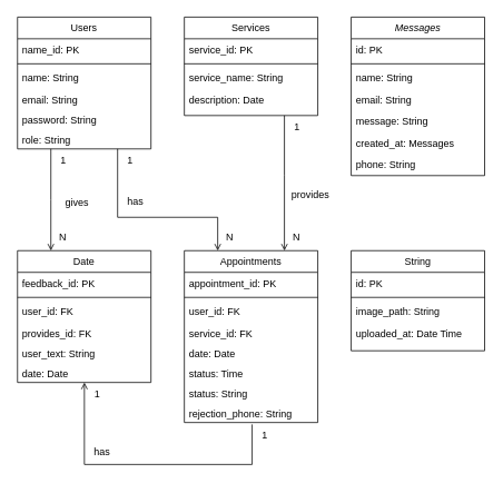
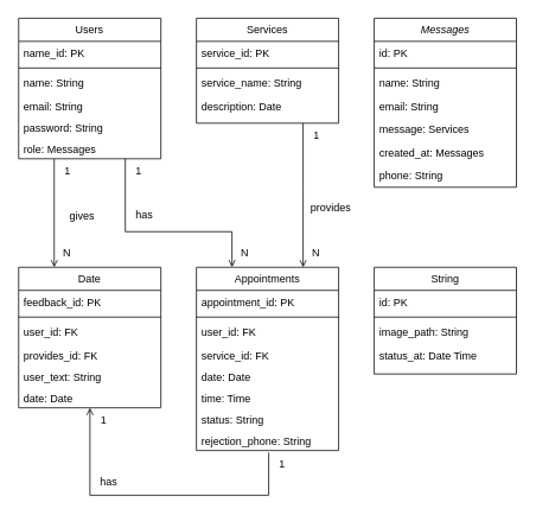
  <mxCell id="0" />
  <mxCell id="1" parent="0" />
  <mxCell id="2" value="Services" style="swimlane;fontStyle=0;align=center;verticalAlign=top;childLayout=stackLayout;horizontal=1;startSize=26;horizontalStack=0;resizeParent=1;resizeLast=0;collapsible=1;marginBottom=0;rounded=0;shadow=0;strokeWidth=1;" parent="1" vertex="1"><mxGeometry x="220" y="20" width="160" height="118" as="geometry"><mxRectangle x="130" y="380" width="160" height="26" as="alternateBounds" /></mxGeometry></mxCell>
  <mxCell id="3" value="service_id: PK" style="text;align=left;verticalAlign=top;spacingLeft=4;spacingRight=4;overflow=hidden;rotatable=0;points=[[0,0.5],[1,0.5]];portConstraint=eastwest;" parent="2" vertex="1"><mxGeometry y="26" width="160" height="26" as="geometry" /></mxCell>
  <mxCell id="4" value="" style="line;html=1;strokeWidth=1;align=left;verticalAlign=middle;spacingTop=-1;spacingLeft=3;spacingRight=3;rotatable=0;labelPosition=right;points=[];portConstraint=eastwest;" parent="2" vertex="1"><mxGeometry y="52" width="160" height="8" as="geometry" /></mxCell>
  <mxCell id="5" value="service_name: String" style="text;align=left;verticalAlign=top;spacingLeft=4;spacingRight=4;overflow=hidden;rotatable=0;points=[[0,0.5],[1,0.5]];portConstraint=eastwest;" parent="2" vertex="1"><mxGeometry y="60" width="160" height="26" as="geometry" /></mxCell>
  <mxCell id="6" value="description: Date" style="text;align=left;verticalAlign=top;spacingLeft=4;spacingRight=4;overflow=hidden;rotatable=0;points=[[0,0.5],[1,0.5]];portConstraint=eastwest;" vertex="1" parent="2"><mxGeometry y="86" width="160" height="26" as="geometry" /></mxCell>
  <mxCell id="7" value="Messages" style="swimlane;fontStyle=2;align=center;verticalAlign=top;childLayout=stackLayout;horizontal=1;startSize=26;horizontalStack=0;resizeParent=1;resizeLast=0;collapsible=1;marginBottom=0;rounded=0;shadow=0;strokeWidth=1;" vertex="1" parent="1"><mxGeometry x="420" y="20" width="160" height="190" as="geometry"><mxRectangle x="230" y="140" width="160" height="26" as="alternateBounds" /></mxGeometry></mxCell>
  <mxCell id="8" value="id: PK" style="text;align=left;verticalAlign=top;spacingLeft=4;spacingRight=4;overflow=hidden;rotatable=0;points=[[0,0.5],[1,0.5]];portConstraint=eastwest;" vertex="1" parent="7"><mxGeometry y="26" width="160" height="26" as="geometry" /></mxCell>
  <mxCell id="9" value="" style="line;html=1;strokeWidth=1;align=left;verticalAlign=middle;spacingTop=-1;spacingLeft=3;spacingRight=3;rotatable=0;labelPosition=right;points=[];portConstraint=eastwest;" vertex="1" parent="7"><mxGeometry y="52" width="160" height="8" as="geometry" /></mxCell>
  <mxCell id="10" value="name: String" style="text;align=left;verticalAlign=top;spacingLeft=4;spacingRight=4;overflow=hidden;rotatable=0;points=[[0,0.5],[1,0.5]];portConstraint=eastwest;" vertex="1" parent="7"><mxGeometry y="60" width="160" height="26" as="geometry" /></mxCell>
  <mxCell id="11" value="email: String" style="text;align=left;verticalAlign=top;spacingLeft=4;spacingRight=4;overflow=hidden;rotatable=0;points=[[0,0.5],[1,0.5]];portConstraint=eastwest;" vertex="1" parent="7"><mxGeometry y="86" width="160" height="26" as="geometry" /></mxCell>
- <mxCell id="12" value="message: String" style="text;align=left;verticalAlign=top;spacingLeft=4;spacingRight=4;overflow=hidden;rotatable=0;points=[[0,0.5],[1,0.5]];portConstraint=eastwest;" vertex="1" parent="7"><mxGeometry y="112" width="160" height="26" as="geometry" /></mxCell>
+ <mxCell id="12" value="message: Services" style="text;align=left;verticalAlign=top;spacingLeft=4;spacingRight=4;overflow=hidden;rotatable=0;points=[[0,0.5],[1,0.5]];portConstraint=eastwest;" vertex="1" parent="7"><mxGeometry y="112" width="160" height="26" as="geometry" /></mxCell>
  <mxCell id="13" value="created_at: Messages" style="text;align=left;verticalAlign=top;spacingLeft=4;spacingRight=4;overflow=hidden;rotatable=0;points=[[0,0.5],[1,0.5]];portConstraint=eastwest;" vertex="1" parent="7"><mxGeometry y="138" width="160" height="26" as="geometry" /></mxCell>
  <mxCell id="14" value="phone: String" style="text;align=left;verticalAlign=top;spacingLeft=4;spacingRight=4;overflow=hidden;rotatable=0;points=[[0,0.5],[1,0.5]];portConstraint=eastwest;" vertex="1" parent="7"><mxGeometry y="164" width="160" height="26" as="geometry" /></mxCell>
  <mxCell id="15" value="String" style="swimlane;fontStyle=0;align=center;verticalAlign=top;childLayout=stackLayout;horizontal=1;startSize=26;horizontalStack=0;resizeParent=1;resizeLast=0;collapsible=1;marginBottom=0;rounded=0;shadow=0;strokeWidth=1;" vertex="1" parent="1"><mxGeometry x="420" y="300" width="160" height="120" as="geometry"><mxRectangle x="130" y="380" width="160" height="26" as="alternateBounds" /></mxGeometry></mxCell>
  <mxCell id="16" value="id: PK" style="text;align=left;verticalAlign=top;spacingLeft=4;spacingRight=4;overflow=hidden;rotatable=0;points=[[0,0.5],[1,0.5]];portConstraint=eastwest;" vertex="1" parent="15"><mxGeometry y="26" width="160" height="26" as="geometry" /></mxCell>
  <mxCell id="17" value="" style="line;html=1;strokeWidth=1;align=left;verticalAlign=middle;spacingTop=-1;spacingLeft=3;spacingRight=3;rotatable=0;labelPosition=right;points=[];portConstraint=eastwest;" vertex="1" parent="15"><mxGeometry y="52" width="160" height="8" as="geometry" /></mxCell>
  <mxCell id="18" value="image_path: String" style="text;align=left;verticalAlign=top;spacingLeft=4;spacingRight=4;overflow=hidden;rotatable=0;points=[[0,0.5],[1,0.5]];portConstraint=eastwest;" vertex="1" parent="15"><mxGeometry y="60" width="160" height="26" as="geometry" /></mxCell>
- <mxCell id="19" value="uploaded_at: Date Time" style="text;align=left;verticalAlign=top;spacingLeft=4;spacingRight=4;overflow=hidden;rotatable=0;points=[[0,0.5],[1,0.5]];portConstraint=eastwest;" vertex="1" parent="15"><mxGeometry y="86" width="160" height="26" as="geometry" /></mxCell>
+ <mxCell id="19" value="status_at: Date Time" style="text;align=left;verticalAlign=top;spacingLeft=4;spacingRight=4;overflow=hidden;rotatable=0;points=[[0,0.5],[1,0.5]];portConstraint=eastwest;" vertex="1" parent="15"><mxGeometry y="86" width="160" height="26" as="geometry" /></mxCell>
  <mxCell id="20" value="Users" style="swimlane;fontStyle=0;align=center;verticalAlign=top;childLayout=stackLayout;horizontal=1;startSize=26;horizontalStack=0;resizeParent=1;resizeLast=0;collapsible=1;marginBottom=0;rounded=0;shadow=0;strokeWidth=1;" vertex="1" parent="1"><mxGeometry x="20" y="20" width="160" height="158" as="geometry"><mxRectangle x="130" y="380" width="160" height="26" as="alternateBounds" /></mxGeometry></mxCell>
  <mxCell id="21" value="name_id: PK" style="text;align=left;verticalAlign=top;spacingLeft=4;spacingRight=4;overflow=hidden;rotatable=0;points=[[0,0.5],[1,0.5]];portConstraint=eastwest;" vertex="1" parent="20"><mxGeometry y="26" width="160" height="26" as="geometry" /></mxCell>
  <mxCell id="22" value="" style="line;html=1;strokeWidth=1;align=left;verticalAlign=middle;spacingTop=-1;spacingLeft=3;spacingRight=3;rotatable=0;labelPosition=right;points=[];portConstraint=eastwest;" vertex="1" parent="20"><mxGeometry y="52" width="160" height="8" as="geometry" /></mxCell>
  <mxCell id="23" value="name: String" style="text;align=left;verticalAlign=top;spacingLeft=4;spacingRight=4;overflow=hidden;rotatable=0;points=[[0,0.5],[1,0.5]];portConstraint=eastwest;" vertex="1" parent="20"><mxGeometry y="60" width="160" height="26" as="geometry" /></mxCell>
  <mxCell id="24" value="email: String" style="text;align=left;verticalAlign=top;spacingLeft=4;spacingRight=4;overflow=hidden;rotatable=0;points=[[0,0.5],[1,0.5]];portConstraint=eastwest;" vertex="1" parent="20"><mxGeometry y="86" width="160" height="24" as="geometry" /></mxCell>
  <mxCell id="25" value="password: String" style="text;align=left;verticalAlign=top;spacingLeft=4;spacingRight=4;overflow=hidden;rotatable=0;points=[[0,0.5],[1,0.5]];portConstraint=eastwest;" vertex="1" parent="20"><mxGeometry y="110" width="160" height="24" as="geometry" /></mxCell>
- <mxCell id="26" value="role: String" style="text;align=left;verticalAlign=top;spacingLeft=4;spacingRight=4;overflow=hidden;rotatable=0;points=[[0,0.5],[1,0.5]];portConstraint=eastwest;" vertex="1" parent="20"><mxGeometry y="134" width="160" height="24" as="geometry" /></mxCell>
+ <mxCell id="26" value="role: Messages" style="text;align=left;verticalAlign=top;spacingLeft=4;spacingRight=4;overflow=hidden;rotatable=0;points=[[0,0.5],[1,0.5]];portConstraint=eastwest;" vertex="1" parent="20"><mxGeometry y="134" width="160" height="24" as="geometry" /></mxCell>
  <mxCell id="27" value="Appointments" style="swimlane;fontStyle=0;align=center;verticalAlign=top;childLayout=stackLayout;horizontal=1;startSize=26;horizontalStack=0;resizeParent=1;resizeLast=0;collapsible=1;marginBottom=0;rounded=0;shadow=0;strokeWidth=1;" vertex="1" parent="1"><mxGeometry x="220" y="300" width="160" height="206" as="geometry"><mxRectangle x="130" y="380" width="160" height="26" as="alternateBounds" /></mxGeometry></mxCell>
  <mxCell id="28" value="appointment_id: PK" style="text;align=left;verticalAlign=top;spacingLeft=4;spacingRight=4;overflow=hidden;rotatable=0;points=[[0,0.5],[1,0.5]];portConstraint=eastwest;" vertex="1" parent="27"><mxGeometry y="26" width="160" height="26" as="geometry" /></mxCell>
  <mxCell id="29" value="" style="line;html=1;strokeWidth=1;align=left;verticalAlign=middle;spacingTop=-1;spacingLeft=3;spacingRight=3;rotatable=0;labelPosition=right;points=[];portConstraint=eastwest;" vertex="1" parent="27"><mxGeometry y="52" width="160" height="8" as="geometry" /></mxCell>
  <mxCell id="30" value="user_id: FK" style="text;align=left;verticalAlign=top;spacingLeft=4;spacingRight=4;overflow=hidden;rotatable=0;points=[[0,0.5],[1,0.5]];portConstraint=eastwest;" vertex="1" parent="27"><mxGeometry y="60" width="160" height="26" as="geometry" /></mxCell>
  <mxCell id="31" value="service_id: FK" style="text;align=left;verticalAlign=top;spacingLeft=4;spacingRight=4;overflow=hidden;rotatable=0;points=[[0,0.5],[1,0.5]];portConstraint=eastwest;" vertex="1" parent="27"><mxGeometry y="86" width="160" height="24" as="geometry" /></mxCell>
  <mxCell id="32" value="date: Date" style="text;align=left;verticalAlign=top;spacingLeft=4;spacingRight=4;overflow=hidden;rotatable=0;points=[[0,0.5],[1,0.5]];portConstraint=eastwest;" vertex="1" parent="27"><mxGeometry y="110" width="160" height="24" as="geometry" /></mxCell>
- <mxCell id="33" value="status: Time" style="text;align=left;verticalAlign=top;spacingLeft=4;spacingRight=4;overflow=hidden;rotatable=0;points=[[0,0.5],[1,0.5]];portConstraint=eastwest;" vertex="1" parent="27"><mxGeometry y="134" width="160" height="24" as="geometry" /></mxCell>
+ <mxCell id="33" value="time: Time" style="text;align=left;verticalAlign=top;spacingLeft=4;spacingRight=4;overflow=hidden;rotatable=0;points=[[0,0.5],[1,0.5]];portConstraint=eastwest;" vertex="1" parent="27"><mxGeometry y="134" width="160" height="24" as="geometry" /></mxCell>
  <mxCell id="34" value="status: String" style="text;align=left;verticalAlign=top;spacingLeft=4;spacingRight=4;overflow=hidden;rotatable=0;points=[[0,0.5],[1,0.5]];portConstraint=eastwest;" vertex="1" parent="27"><mxGeometry y="158" width="160" height="24" as="geometry" /></mxCell>
  <mxCell id="35" value="rejection_phone: String" style="text;align=left;verticalAlign=top;spacingLeft=4;spacingRight=4;overflow=hidden;rotatable=0;points=[[0,0.5],[1,0.5]];portConstraint=eastwest;" vertex="1" parent="27"><mxGeometry y="182" width="160" height="24" as="geometry" /></mxCell>
  <mxCell id="36" value="Date" style="swimlane;fontStyle=0;align=center;verticalAlign=top;childLayout=stackLayout;horizontal=1;startSize=26;horizontalStack=0;resizeParent=1;resizeLast=0;collapsible=1;marginBottom=0;rounded=0;shadow=0;strokeWidth=1;" vertex="1" parent="1"><mxGeometry x="20" y="300" width="160" height="158" as="geometry"><mxRectangle x="130" y="380" width="160" height="26" as="alternateBounds" /></mxGeometry></mxCell>
  <mxCell id="37" value="feedback_id: PK" style="text;align=left;verticalAlign=top;spacingLeft=4;spacingRight=4;overflow=hidden;rotatable=0;points=[[0,0.5],[1,0.5]];portConstraint=eastwest;" vertex="1" parent="36"><mxGeometry y="26" width="160" height="26" as="geometry" /></mxCell>
  <mxCell id="38" value="" style="line;html=1;strokeWidth=1;align=left;verticalAlign=middle;spacingTop=-1;spacingLeft=3;spacingRight=3;rotatable=0;labelPosition=right;points=[];portConstraint=eastwest;" vertex="1" parent="36"><mxGeometry y="52" width="160" height="8" as="geometry" /></mxCell>
  <mxCell id="39" value="user_id: FK" style="text;align=left;verticalAlign=top;spacingLeft=4;spacingRight=4;overflow=hidden;rotatable=0;points=[[0,0.5],[1,0.5]];portConstraint=eastwest;" vertex="1" parent="36"><mxGeometry y="60" width="160" height="26" as="geometry" /></mxCell>
  <mxCell id="40" value="provides_id: FK" style="text;align=left;verticalAlign=top;spacingLeft=4;spacingRight=4;overflow=hidden;rotatable=0;points=[[0,0.5],[1,0.5]];portConstraint=eastwest;" vertex="1" parent="36"><mxGeometry y="86" width="160" height="24" as="geometry" /></mxCell>
  <mxCell id="41" value="user_text: String" style="text;align=left;verticalAlign=top;spacingLeft=4;spacingRight=4;overflow=hidden;rotatable=0;points=[[0,0.5],[1,0.5]];portConstraint=eastwest;" vertex="1" parent="36"><mxGeometry y="110" width="160" height="24" as="geometry" /></mxCell>
  <mxCell id="42" value="date: Date" style="text;align=left;verticalAlign=top;spacingLeft=4;spacingRight=4;overflow=hidden;rotatable=0;points=[[0,0.5],[1,0.5]];portConstraint=eastwest;" vertex="1" parent="36"><mxGeometry y="134" width="160" height="24" as="geometry" /></mxCell>
  <mxCell id="43" value="" style="endArrow=open;shadow=0;strokeWidth=1;rounded=0;endFill=1;edgeStyle=elbowEdgeStyle;elbow=vertical;exitX=0.5;exitY=1;exitDx=0;exitDy=0;" edge="1" parent="1"><mxGeometry x="0.5" y="41" relative="1" as="geometry"><mxPoint x="340" y="138" as="sourcePoint" /><mxPoint x="340" y="300" as="targetPoint" /><mxPoint x="-40" y="32" as="offset" /><Array as="points"><mxPoint x="350" y="210" /></Array></mxGeometry></mxCell>
  <mxCell id="44" value="1" style="resizable=0;align=left;verticalAlign=bottom;labelBackgroundColor=none;fontSize=12;" connectable="0" vertex="1" parent="43"><mxGeometry x="-1" relative="1" as="geometry"><mxPoint x="10" y="22" as="offset" /></mxGeometry></mxCell>
  <mxCell id="45" value="N" style="resizable=0;align=right;verticalAlign=bottom;labelBackgroundColor=none;fontSize=12;" connectable="0" vertex="1" parent="43"><mxGeometry x="1" relative="1" as="geometry"><mxPoint x="20" y="-8" as="offset" /></mxGeometry></mxCell>
  <mxCell id="46" value="provides" style="text;html=1;resizable=0;points=[];;align=center;verticalAlign=middle;labelBackgroundColor=none;rounded=0;shadow=0;strokeWidth=1;fontSize=12;" vertex="1" connectable="0" parent="43"><mxGeometry x="0.5" y="49" relative="1" as="geometry"><mxPoint x="-19" y="-28" as="offset" /></mxGeometry></mxCell>
  <mxCell id="47" value="" style="endArrow=open;shadow=0;strokeWidth=1;rounded=0;endFill=1;edgeStyle=elbowEdgeStyle;elbow=vertical;" edge="1" parent="1"><mxGeometry x="0.5" y="41" relative="1" as="geometry"><mxPoint x="60" y="178" as="sourcePoint" /><mxPoint x="60" y="300" as="targetPoint" /><mxPoint x="-40" y="32" as="offset" /></mxGeometry></mxCell>
  <mxCell id="48" value="1" style="resizable=0;align=left;verticalAlign=bottom;labelBackgroundColor=none;fontSize=12;" connectable="0" vertex="1" parent="47"><mxGeometry x="-1" relative="1" as="geometry"><mxPoint x="10" y="22" as="offset" /></mxGeometry></mxCell>
  <mxCell id="49" value="N" style="resizable=0;align=right;verticalAlign=bottom;labelBackgroundColor=none;fontSize=12;" connectable="0" vertex="1" parent="47"><mxGeometry x="1" relative="1" as="geometry"><mxPoint x="20" y="-8" as="offset" /></mxGeometry></mxCell>
  <mxCell id="50" value="gives" style="text;html=1;resizable=0;points=[];;align=center;verticalAlign=middle;labelBackgroundColor=none;rounded=0;shadow=0;strokeWidth=1;fontSize=12;" vertex="1" connectable="0" parent="47"><mxGeometry x="0.5" y="49" relative="1" as="geometry"><mxPoint x="-19" y="-28" as="offset" /></mxGeometry></mxCell>
  <mxCell id="51" value="" style="endArrow=open;shadow=0;strokeWidth=1;rounded=0;endFill=1;edgeStyle=elbowEdgeStyle;elbow=vertical;entryX=0.25;entryY=0;entryDx=0;entryDy=0;" edge="1" parent="1" target="27"><mxGeometry x="0.5" y="41" relative="1" as="geometry"><mxPoint x="140" y="178" as="sourcePoint" /><mxPoint x="140" y="300" as="targetPoint" /><mxPoint x="-40" y="32" as="offset" /><Array as="points"><mxPoint x="200" y="260" /></Array></mxGeometry></mxCell>
  <mxCell id="52" value="1" style="resizable=0;align=left;verticalAlign=bottom;labelBackgroundColor=none;fontSize=12;" connectable="0" vertex="1" parent="51"><mxGeometry x="-1" relative="1" as="geometry"><mxPoint x="10" y="22" as="offset" /></mxGeometry></mxCell>
  <mxCell id="53" value="N" style="resizable=0;align=right;verticalAlign=bottom;labelBackgroundColor=none;fontSize=12;" connectable="0" vertex="1" parent="51"><mxGeometry x="1" relative="1" as="geometry"><mxPoint x="20" y="-8" as="offset" /></mxGeometry></mxCell>
  <mxCell id="54" value="has" style="text;html=1;resizable=0;points=[];;align=center;verticalAlign=middle;labelBackgroundColor=none;rounded=0;shadow=0;strokeWidth=1;fontSize=12;" vertex="1" connectable="0" parent="51"><mxGeometry x="0.5" y="49" relative="1" as="geometry"><mxPoint x="-80" y="29" as="offset" /></mxGeometry></mxCell>
  <mxCell id="55" value="" style="endArrow=open;shadow=0;strokeWidth=1;rounded=0;endFill=1;edgeStyle=elbowEdgeStyle;elbow=vertical;entryX=0.501;entryY=1.155;entryDx=0;entryDy=0;entryPerimeter=0;exitX=0.508;exitY=1.25;exitDx=0;exitDy=0;exitPerimeter=0;" edge="1" parent="1"><mxGeometry x="0.5" y="41" relative="1" as="geometry"><mxPoint x="301.28" y="508.28" as="sourcePoint" /><mxPoint x="100.16" y="458" as="targetPoint" /><mxPoint x="-40" y="32" as="offset" /><Array as="points"><mxPoint x="180" y="556.28" /></Array></mxGeometry></mxCell>
  <mxCell id="56" value="1" style="resizable=0;align=left;verticalAlign=bottom;labelBackgroundColor=none;fontSize=12;" connectable="0" vertex="1" parent="55"><mxGeometry x="-1" relative="1" as="geometry"><mxPoint x="10" y="22" as="offset" /></mxGeometry></mxCell>
  <mxCell id="57" value="1" style="resizable=0;align=right;verticalAlign=bottom;labelBackgroundColor=none;fontSize=12;" connectable="0" vertex="1" parent="55"><mxGeometry x="1" relative="1" as="geometry"><mxPoint x="20" y="22" as="offset" /></mxGeometry></mxCell>
  <mxCell id="58" value="has" style="text;html=1;resizable=0;points=[];;align=center;verticalAlign=middle;labelBackgroundColor=none;rounded=0;shadow=0;strokeWidth=1;fontSize=12;" vertex="1" connectable="0" parent="55"><mxGeometry x="0.5" y="49" relative="1" as="geometry"><mxPoint x="69" y="-4" as="offset" /></mxGeometry></mxCell>
